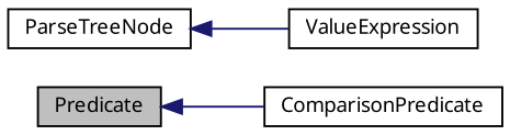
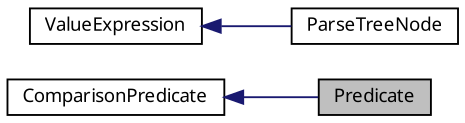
  digraph {
    fontname="Noto Sans"
    rankdir=LR
    node [color=black fillcolor=white fontname="Noto Sans" fontsize=10 shape=record style=filled]
    edge [color=midnightblue dir=back fontname="Noto Sans" fontsize=10 labelfontname=Helvetica labelfontsize=10 style=solid]
    n1 [fillcolor=grey75 fontcolor=black height=0.2 label=Predicate width=0.4]
    n2 [height=0.2 label=ComparisonPredicate width=0.4]
    n3 [height=0.2 label=ValueExpression width=0.4]
    n4 [height=0.2 label=ParseTreeNode width=0.4]
-   n1 -> n2
-   n4 -> n3
+   n2 -> n1
+   n3 -> n4
  }
